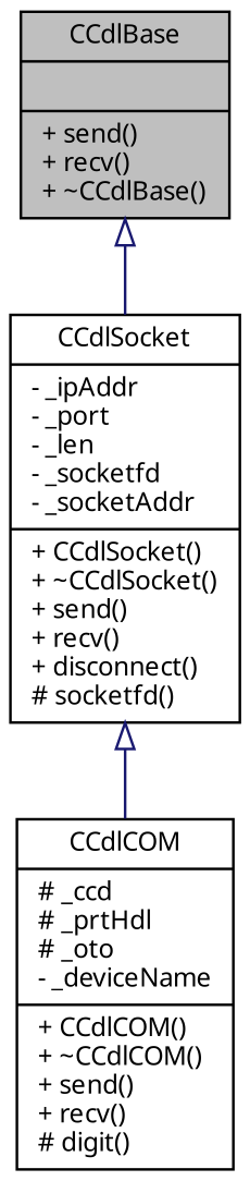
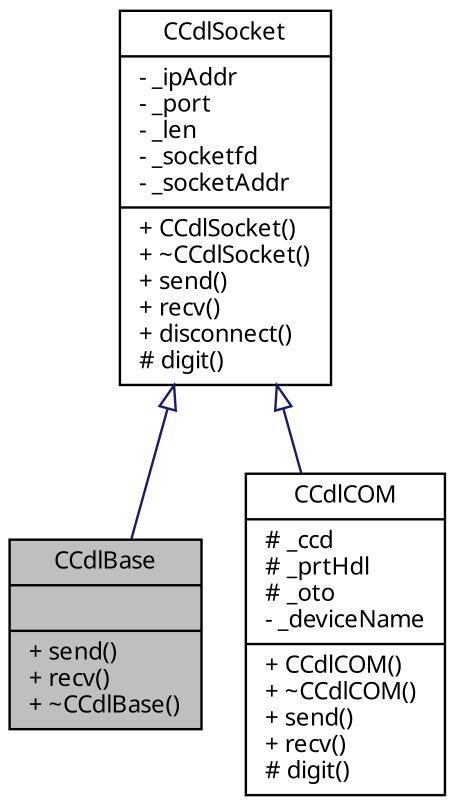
  digraph {
    node [color=black fillcolor=white fontname="FreeSans.ttf" fontsize=10 shape=record style=filled]
    edge [arrowtail=empty color=midnightblue dir=back fontname="FreeSans.ttf" fontsize=10 labelfontname="FreeSans.ttf" labelfontsize=10 style=solid]
    n1 [fillcolor=grey75 fontcolor=black height=0.2 label="{CCdlBase\n||+ send()\l+ recv()\l+ ~CCdlBase()\l}" width=0.4]
-   n2 [height=0.2 label="{CCdlSocket\n|- _ipAddr\l- _port\l- _len\l- _socketfd\l- _socketAddr\l|+ CCdlSocket()\l+ ~CCdlSocket()\l+ send()\l+ recv()\l+ disconnect()\l# socketfd()\l}" width=0.4]
+   n2 [height=0.2 label="{CCdlSocket\n|- _ipAddr\l- _port\l- _len\l- _socketfd\l- _socketAddr\l|+ CCdlSocket()\l+ ~CCdlSocket()\l+ send()\l+ recv()\l+ disconnect()\l# digit()\l}" width=0.4]
    n3 [height=0.2 label="{CCdlCOM\n|# _ccd\l# _prtHdl\l# _oto\l- _deviceName\l|+ CCdlCOM()\l+ ~CCdlCOM()\l+ send()\l+ recv()\l# digit()\l}" width=0.4]
-   n1 -> n2
+   n2 -> n1
    n2 -> n3
  }
